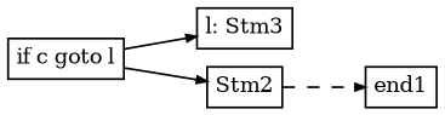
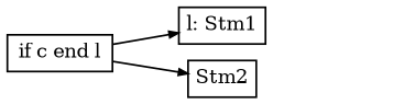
  digraph {
    nodesep=0.12
    rankdir=LR
    ranksep=0.5
    node [fontsize=10.5 margin="0.05,0.05" shape=box]
    edge [arrowsize=0.5 fontsize=10.5]
-   n1 [height=0.02 label="if c goto l" width=0.02]
-   n2 [height=0.02 label="l: Stm3" width=0.02]
+   n1 [height=0.02 label="if c end l" width=0.02]
+   n2 [height=0.02 label="l: Stm1" width=0.02]
    n3 [height=0.02 label=Stm2 width=0.02]
-   end1 [height=0.02 width=0.02]
    n1 -> n2
    n1 -> n3
-   n3 -> end1 [style=dashed]
  }
